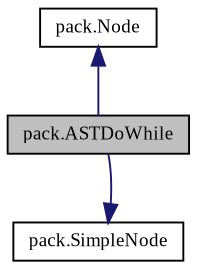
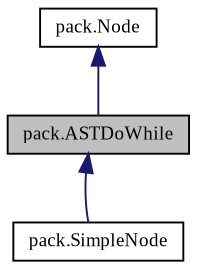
  digraph {
    fontname="Liberation Serif"
    node [color=black fillcolor=white fontname="Liberation Serif" fontsize=10 shape=record style=filled]
    edge [color=midnightblue dir=back fontname="Liberation Serif" fontsize=10 labelfontname=Helvetica labelfontsize=10 style=solid]
    n1 [fillcolor=grey75 fontcolor=black height=0.2 label="pack.ASTDoWhile" width=0.4]
    n2 [height=0.2 label="pack.SimpleNode" width=0.4]
    n3 [height=0.2 label="pack.Node" width=0.4]
-   n2 -> n1
+   n1 -> n2
    n3 -> n1
  }
